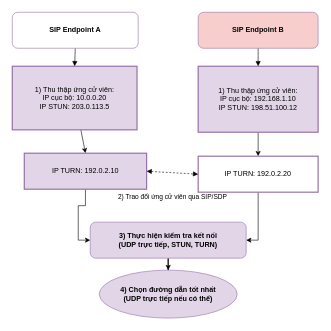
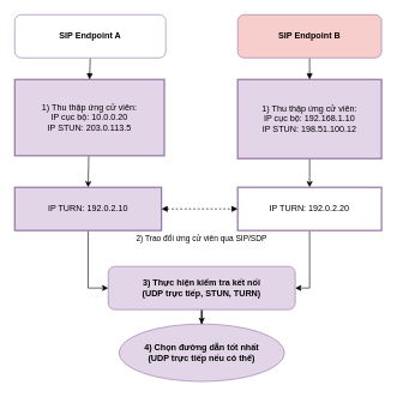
  <mxCell id="0" />
  <mxCell id="1" parent="0" />
  <mxCell id="2" style="rounded=0;orthogonalLoop=1;jettySize=auto;html=1;entryX=0.5;entryY=0;entryDx=0;entryDy=0;" edge="1" parent="1" source="3" target="5"><mxGeometry relative="1" as="geometry" /></mxCell>
  <mxCell id="3" value="1) Thu thập ứng cử viên:&#10;IP cục bộ: 10.0.0.20&#10;IP STUN: 203.0.113.5" style="whiteSpace=wrap;strokeWidth=2;fillColor=#e1d5e7;strokeColor=#9673a6;" vertex="1" parent="1"><mxGeometry x="20" y="110" width="208" height="106" as="geometry" /></mxCell>
  <mxCell id="4" style="edgeStyle=orthogonalEdgeStyle;rounded=0;orthogonalLoop=1;jettySize=auto;html=1;entryX=0;entryY=0.5;entryDx=0;entryDy=0;" edge="1" parent="1" source="5" target="17"><mxGeometry relative="1" as="geometry"><mxPoint x="150" y="429" as="targetPoint" /></mxGeometry></mxCell>
- <mxCell id="5" value="IP TURN: 192.0.2.10" style="whiteSpace=wrap;strokeWidth=2;fillColor=#e1d5e7;strokeColor=#9673a6;" vertex="1" parent="1"><mxGeometry x="40" y="255" width="204" height="60" as="geometry" /></mxCell>
+ <mxCell id="5" value="IP TURN: 192.0.2.10" style="whiteSpace=wrap;strokeWidth=2;fillColor=#e1d5e7;strokeColor=#9673a6;" vertex="1" parent="1"><mxGeometry x="20" y="260" width="204" height="60" as="geometry" /></mxCell>
  <mxCell id="6" style="edgeStyle=orthogonalEdgeStyle;rounded=0;orthogonalLoop=1;jettySize=auto;html=1;" edge="1" parent="1" source="7" target="9"><mxGeometry relative="1" as="geometry" /></mxCell>
  <mxCell id="7" value="1) Thu thập ứng cử viên:&#10;IP cục bộ: 192.168.1.10&#10;IP STUN: 198.51.100.12" style="whiteSpace=wrap;strokeWidth=2;fillColor=#e1d5e7;strokeColor=#9673a6;" vertex="1" parent="1"><mxGeometry x="330" y="110" width="200" height="110" as="geometry" /></mxCell>
  <mxCell id="8" style="edgeStyle=orthogonalEdgeStyle;rounded=0;orthogonalLoop=1;jettySize=auto;html=1;exitX=0.5;exitY=1;exitDx=0;exitDy=0;entryX=1;entryY=0.5;entryDx=0;entryDy=0;" edge="1" parent="1" source="9" target="17"><mxGeometry relative="1" as="geometry"><mxPoint x="410" y="429" as="targetPoint" /></mxGeometry></mxCell>
  <mxCell id="9" value="IP TURN: 192.0.2.20" style="whiteSpace=wrap;strokeWidth=2;fillColor=#ffffff;strokeColor=#9673a6;" vertex="1" parent="1"><mxGeometry x="330" y="260" width="200" height="60" as="geometry" /></mxCell>
  <mxCell id="10" value="" style="curved=1;startArrow=none;endArrow=block;exitX=0.5;exitY=1;entryX=0.5;entryY=0;rounded=0;exitDx=0;exitDy=0;" edge="1" parent="1" source="13" target="3"><mxGeometry relative="1" as="geometry"><Array as="points" /><mxPoint x="125" y="94" as="sourcePoint" /></mxGeometry></mxCell>
  <mxCell id="11" value="" style="curved=1;startArrow=none;endArrow=block;exitX=0.5;exitY=1;entryX=0.5;entryY=0;rounded=0;exitDx=0;exitDy=0;" edge="1" parent="1" source="14" target="7"><mxGeometry relative="1" as="geometry"><Array as="points" /><mxPoint x="430" y="94" as="sourcePoint" /></mxGeometry></mxCell>
  <mxCell id="12" value="2) Trao đổi ứng cử viên qua SIP/SDP" style="startArrow=block;endArrow=block;exitX=1;exitY=0.5;entryX=0;entryY=0.5;rounded=0;exitDx=0;exitDy=0;entryDx=0;entryDy=0;fillColor=#9933FF;dashed=1;" edge="1" parent="1" source="5" target="9"><mxGeometry x="0.066" y="-40" relative="1" as="geometry"><mxPoint as="offset" /></mxGeometry></mxCell>
  <mxCell id="13" value="&lt;b&gt;SIP Endpoint A&lt;/b&gt;" style="rounded=1;whiteSpace=wrap;html=1;fillColor=#ffffff;strokeColor=#9673a6;" vertex="1" parent="1"><mxGeometry x="20" width="210" height="60" as="geometry" y="20" /></mxCell>
  <mxCell id="14" value="&lt;b&gt;SIP Endpoint B&lt;/b&gt;" style="rounded=1;whiteSpace=wrap;html=1;fillColor=#f8cecc;strokeColor=#9673a6;" vertex="1" parent="1"><mxGeometry x="330" width="200" height="60" as="geometry" y="20" /></mxCell>
  <mxCell id="15" value="&lt;b&gt;4) Chọn đường dẫn tốt nhất&lt;br style=&quot;padding: 0px; margin: 0px;&quot;&gt;(UDP trực tiếp nếu có thể)&lt;/b&gt;" style="ellipse;whiteSpace=wrap;html=1;fillColor=#e1d5e7;strokeColor=#9673a6;" vertex="1" parent="1"><mxGeometry x="165" y="450" width="230" height="80" as="geometry" /></mxCell>
  <mxCell id="16" style="edgeStyle=orthogonalEdgeStyle;rounded=0;orthogonalLoop=1;jettySize=auto;html=1;" edge="1" parent="1" source="17" target="15"><mxGeometry relative="1" as="geometry" /></mxCell>
  <mxCell id="17" value="&lt;b&gt;3) Thực hiện kiểm tra kết nối&lt;br style=&quot;padding: 0px; margin: 0px;&quot;&gt;(UDP trực tiếp, STUN, TURN)&lt;/b&gt;" style="rounded=1;whiteSpace=wrap;html=1;fillColor=#e1d5e7;strokeColor=#9673a6;" vertex="1" parent="1"><mxGeometry x="150" y="370" width="260" height="60" as="geometry" /></mxCell>
